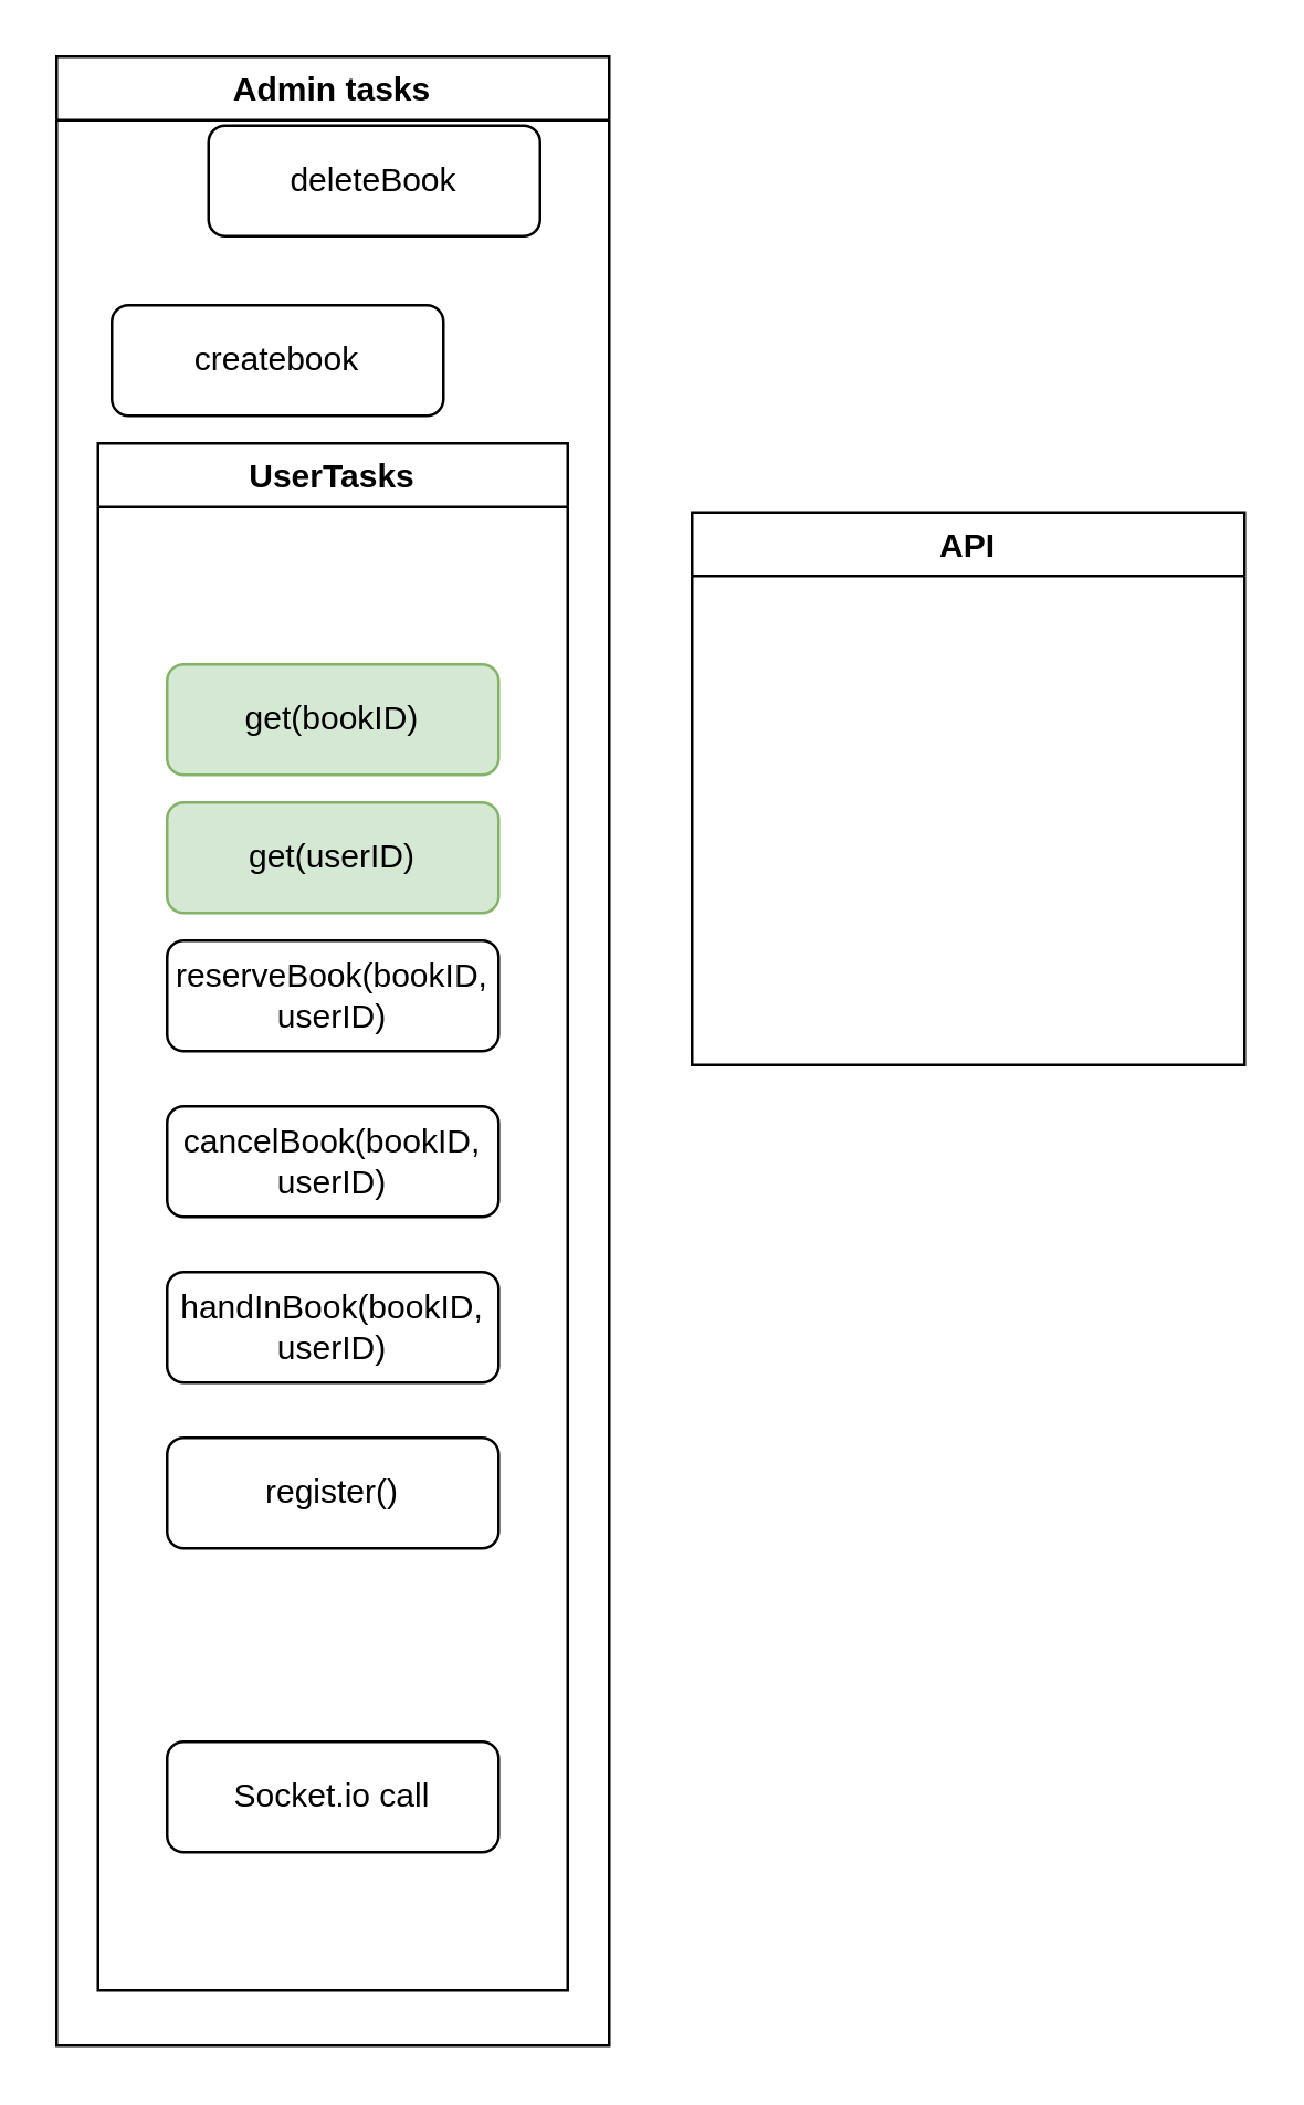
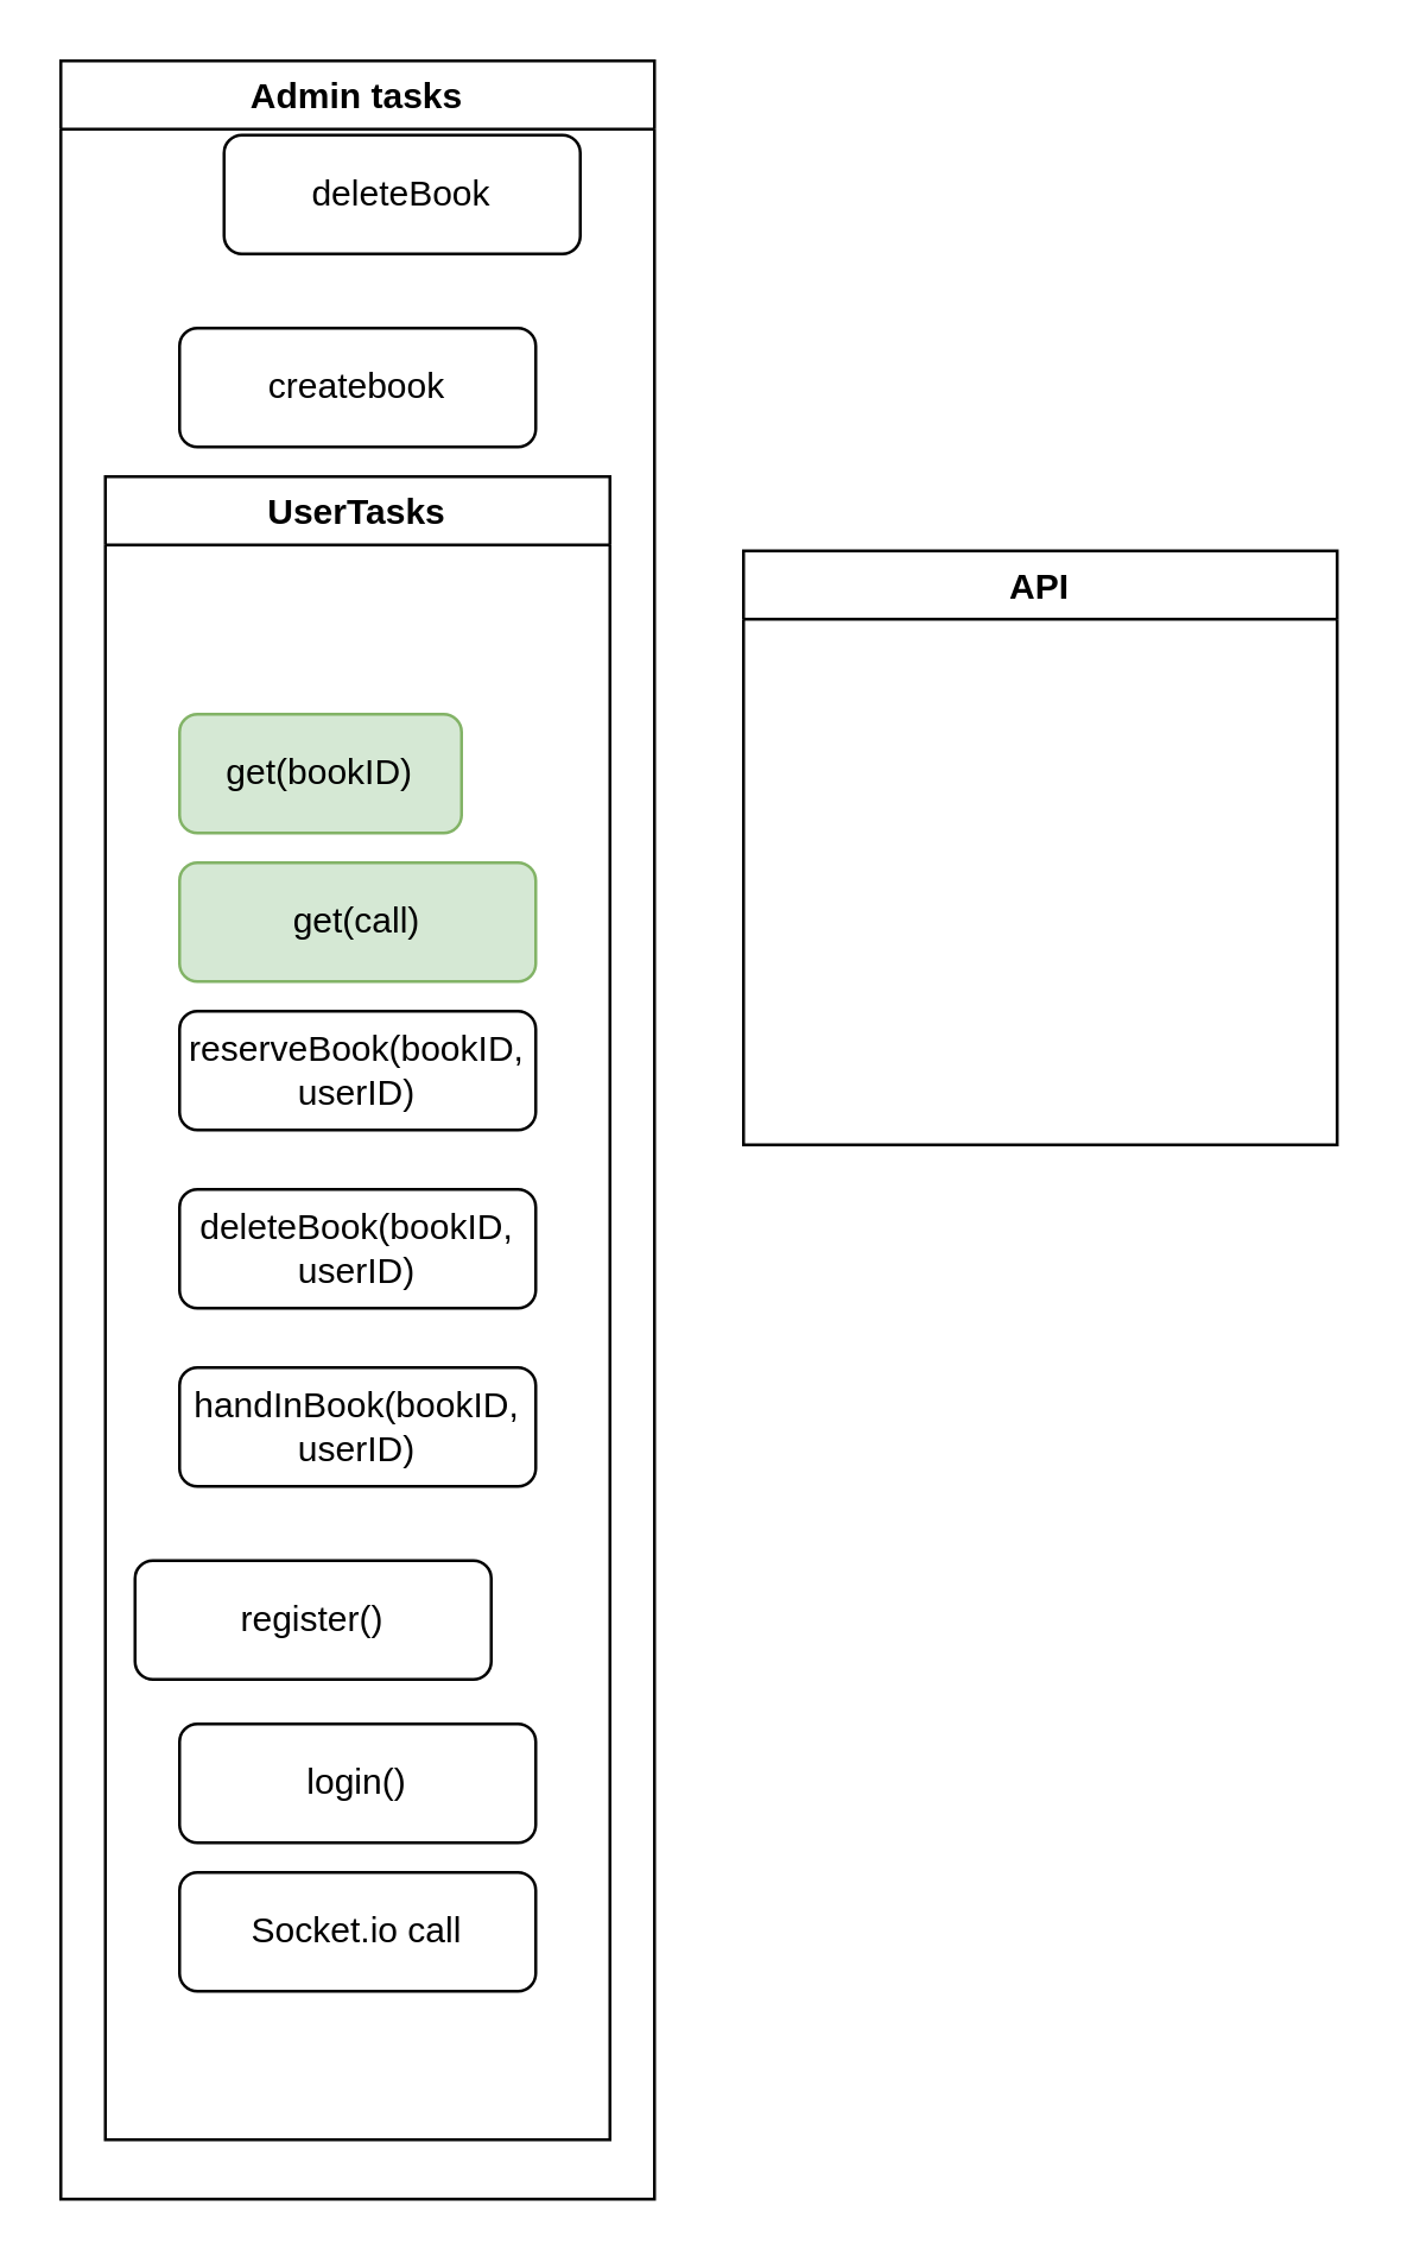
  <mxCell id="0" />
  <mxCell id="1" parent="0" />
  <mxCell id="2" value="API" style="swimlane;" vertex="1" parent="1"><mxGeometry x="250" y="185" width="200" height="200" as="geometry" /></mxCell>
  <mxCell id="3" value="Admin tasks" style="swimlane;" vertex="1" parent="1"><mxGeometry x="20" y="20" width="200" height="720" as="geometry" /></mxCell>
  <mxCell id="4" value="deleteBook" style="rounded=1;whiteSpace=wrap;html=1;fontSize=12;glass=0;strokeWidth=1;shadow=0;" vertex="1" parent="3"><mxGeometry x="55" y="25" width="120" height="40" as="geometry" /></mxCell>
- <mxCell id="5" value="createbook" style="rounded=1;whiteSpace=wrap;html=1;fontSize=12;glass=0;strokeWidth=1;shadow=0;" vertex="1" parent="3"><mxGeometry x="20" y="90" width="120" height="40" as="geometry" /></mxCell>
+ <mxCell id="5" value="createbook" style="rounded=1;whiteSpace=wrap;html=1;fontSize=12;glass=0;strokeWidth=1;shadow=0;" vertex="1" parent="3"><mxGeometry x="40" y="90" width="120" height="40" as="geometry" /></mxCell>
  <mxCell id="6" value="reserveBook(bookID, userID)" style="rounded=1;whiteSpace=wrap;html=1;fontSize=12;glass=0;strokeWidth=1;shadow=0;" vertex="1" parent="3"><mxGeometry x="40" y="320" width="120" height="40" as="geometry" /></mxCell>
- <mxCell id="7" value="cancelBook(bookID, userID)" style="rounded=1;whiteSpace=wrap;html=1;fontSize=12;glass=0;strokeWidth=1;shadow=0;" vertex="1" parent="3"><mxGeometry x="40" y="380" width="120" height="40" as="geometry" /></mxCell>
+ <mxCell id="7" value="deleteBook(bookID, userID)" style="rounded=1;whiteSpace=wrap;html=1;fontSize=12;glass=0;strokeWidth=1;shadow=0;" vertex="1" parent="3"><mxGeometry x="40" y="380" width="120" height="40" as="geometry" /></mxCell>
  <mxCell id="8" value="handInBook(bookID, userID)" style="rounded=1;whiteSpace=wrap;html=1;fontSize=12;glass=0;strokeWidth=1;shadow=0;" vertex="1" parent="3"><mxGeometry x="40" y="440" width="120" height="40" as="geometry" /></mxCell>
  <mxCell id="9" value="UserTasks" style="swimlane;" vertex="1" parent="3"><mxGeometry x="15" y="140" width="170" height="560" as="geometry" /></mxCell>
- <mxCell id="10" value="register()" style="rounded=1;whiteSpace=wrap;html=1;fontSize=12;glass=0;strokeWidth=1;shadow=0;" vertex="1" parent="9"><mxGeometry x="25" y="360" width="120" height="40" as="geometry" /></mxCell>
+ <mxCell id="10" value="register()" style="rounded=1;whiteSpace=wrap;html=1;fontSize=12;glass=0;strokeWidth=1;shadow=0;" vertex="1" parent="9"><mxGeometry x="10" y="365" width="120" height="40" as="geometry" /></mxCell>
+ <mxCell id="11" value="login()" style="rounded=1;whiteSpace=wrap;html=1;fontSize=12;glass=0;strokeWidth=1;shadow=0;" vertex="1" parent="9"><mxGeometry x="25" y="420" width="120" height="40" as="geometry" /></mxCell>
  <mxCell id="12" value="Socket.io call" style="rounded=1;whiteSpace=wrap;html=1;fontSize=12;glass=0;strokeWidth=1;shadow=0;" vertex="1" parent="9"><mxGeometry x="25" y="470" width="120" height="40" as="geometry" /></mxCell>
- <mxCell id="13" value="get(bookID)" style="rounded=1;whiteSpace=wrap;html=1;fontSize=12;glass=0;strokeWidth=1;shadow=0;fillColor=#d5e8d4;strokeColor=#82b366;" vertex="1" parent="9"><mxGeometry x="25" y="80" width="120" height="40" as="geometry" /></mxCell>
- <mxCell id="14" value="get(userID)" style="rounded=1;whiteSpace=wrap;html=1;fontSize=12;glass=0;strokeWidth=1;shadow=0;fillColor=#d5e8d4;strokeColor=#82b366;" vertex="1" parent="9"><mxGeometry x="25" y="130" width="120" height="40" as="geometry" /></mxCell>
+ <mxCell id="13" value="get(bookID)" style="rounded=1;whiteSpace=wrap;html=1;fontSize=12;glass=0;strokeWidth=1;shadow=0;fillColor=#d5e8d4;strokeColor=#82b366;" vertex="1" parent="9"><mxGeometry x="25" y="80" width="95" height="40" as="geometry" /></mxCell>
+ <mxCell id="14" value="get(call)" style="rounded=1;whiteSpace=wrap;html=1;fontSize=12;glass=0;strokeWidth=1;shadow=0;fillColor=#d5e8d4;strokeColor=#82b366;" vertex="1" parent="9"><mxGeometry x="25" y="130" width="120" height="40" as="geometry" /></mxCell>
